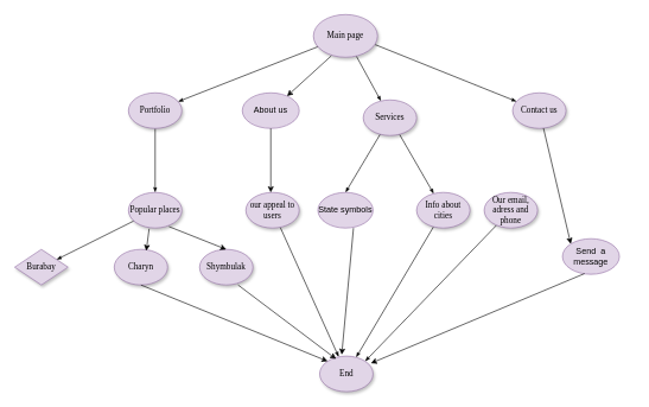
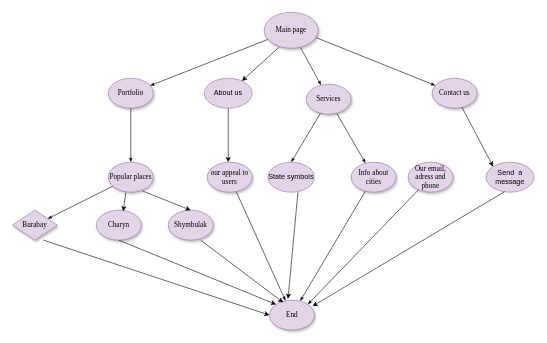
  <mxCell id="0" />
  <mxCell id="1" parent="0" />
  <mxCell id="2" style="edgeStyle=none;rounded=0;html=1;labelBackgroundColor=none;startArrow=none;startFill=0;startSize=5;endArrow=classicThin;endFill=1;endSize=5;jettySize=auto;orthogonalLoop=1;strokeColor=#000000;strokeWidth=1;fontFamily=Verdana;fontSize=12" parent="1" source="5" target="8" edge="1"><mxGeometry relative="1" as="geometry" /></mxCell>
  <mxCell id="3" value="" style="edgeStyle=none;rounded=1;html=1;labelBackgroundColor=none;startArrow=none;startFill=0;startSize=5;endArrow=classicThin;endFill=1;endSize=5;jettySize=auto;orthogonalLoop=1;strokeColor=#000000;strokeWidth=1;fontFamily=Verdana;fontSize=12" parent="1" source="5" target="18" edge="1"><mxGeometry relative="1" as="geometry" /></mxCell>
  <mxCell id="4" value="" style="edgeStyle=none;rounded=0;html=1;labelBackgroundColor=none;startArrow=none;startFill=0;startSize=5;endArrow=classicThin;endFill=1;endSize=5;jettySize=auto;orthogonalLoop=1;strokeColor=#000000;strokeWidth=1;fontFamily=Verdana;fontSize=12;exitX=0.956;exitY=0.7;exitDx=0;exitDy=0;exitPerimeter=0;" parent="1" source="5" target="9" edge="1"><mxGeometry relative="1" as="geometry" /></mxCell>
  <mxCell id="5" value="Main page" style="ellipse;whiteSpace=wrap;html=1;rounded=0;shadow=1;comic=0;labelBackgroundColor=none;strokeWidth=1;fontFamily=Verdana;fontSize=12;align=center;fillColor=#e1d5e7;strokeColor=#9673a6;" parent="1" vertex="1"><mxGeometry x="440" y="20" width="90" height="60" as="geometry" /></mxCell>
  <mxCell id="6" value="" style="edgeStyle=none;rounded=0;html=1;labelBackgroundColor=none;startArrow=none;startFill=0;startSize=5;endArrow=classicThin;endFill=1;endSize=5;jettySize=auto;orthogonalLoop=1;strokeColor=#000000;strokeWidth=1;fontFamily=Verdana;fontSize=12;entryX=0.5;entryY=0;entryDx=0;entryDy=0;" parent="1" source="8" target="25" edge="1"><mxGeometry relative="1" as="geometry" /></mxCell>
  <mxCell id="7" value="" style="edgeStyle=none;rounded=0;html=1;labelBackgroundColor=none;startArrow=none;startFill=0;startSize=5;endArrow=classicThin;endFill=1;endSize=5;jettySize=auto;orthogonalLoop=1;strokeColor=#000000;strokeWidth=1;fontFamily=Verdana;fontSize=12" parent="1" source="8" target="13" edge="1"><mxGeometry relative="1" as="geometry" /></mxCell>
  <mxCell id="8" value="Services" style="ellipse;whiteSpace=wrap;html=1;rounded=0;shadow=1;comic=0;labelBackgroundColor=none;strokeWidth=1;fontFamily=Verdana;fontSize=12;align=center;fillColor=#e1d5e7;strokeColor=#9673a6;" parent="1" vertex="1"><mxGeometry x="510" y="140" width="75" height="50" as="geometry" /></mxCell>
  <mxCell id="9" value="Contact us" style="ellipse;whiteSpace=wrap;html=1;rounded=0;shadow=1;comic=0;labelBackgroundColor=none;strokeWidth=1;fontFamily=Verdana;fontSize=12;align=center;fillColor=#e1d5e7;strokeColor=#9673a6;" parent="1" vertex="1"><mxGeometry x="720" y="130" width="75" height="50" as="geometry" /></mxCell>
  <mxCell id="10" value="" style="edgeStyle=none;rounded=0;html=1;labelBackgroundColor=none;startArrow=none;startFill=0;startSize=5;endArrow=classicThin;endFill=1;endSize=5;jettySize=auto;orthogonalLoop=1;strokeColor=#000000;strokeWidth=1;fontFamily=Verdana;fontSize=12;entryX=1;entryY=0;entryDx=0;entryDy=0;" parent="1" source="11" target="16" edge="1"><mxGeometry relative="1" as="geometry"><mxPoint x="753.945" y="410.113" as="targetPoint" /></mxGeometry></mxCell>
  <mxCell id="11" value="Our email, adress and phone" style="ellipse;whiteSpace=wrap;html=1;rounded=0;shadow=1;comic=0;labelBackgroundColor=none;strokeWidth=1;fontFamily=Verdana;fontSize=12;align=center;fillColor=#e1d5e7;strokeColor=#9673a6;" parent="1" vertex="1"><mxGeometry x="680" y="270" width="75" height="50" as="geometry" /></mxCell>
  <mxCell id="12" value="" style="edgeStyle=none;rounded=0;html=1;labelBackgroundColor=none;startArrow=none;startFill=0;startSize=5;endArrow=classicThin;endFill=1;endSize=5;jettySize=auto;orthogonalLoop=1;strokeColor=#000000;strokeWidth=1;fontFamily=Verdana;fontSize=12" parent="1" source="13" target="16" edge="1"><mxGeometry relative="1" as="geometry" /></mxCell>
  <mxCell id="13" value="Info about cities" style="ellipse;whiteSpace=wrap;html=1;rounded=0;shadow=1;comic=0;labelBackgroundColor=none;strokeWidth=1;fontFamily=Verdana;fontSize=12;align=center;fillColor=#e1d5e7;strokeColor=#9673a6;" parent="1" vertex="1"><mxGeometry x="585" y="270" width="75" height="50" as="geometry" /></mxCell>
  <mxCell id="14" value="" style="edgeStyle=none;rounded=0;html=1;labelBackgroundColor=none;startArrow=none;startFill=0;startSize=5;endArrow=classicThin;endFill=1;endSize=5;jettySize=auto;orthogonalLoop=1;strokeColor=#000000;strokeWidth=1;fontFamily=Verdana;fontSize=12" parent="1" source="15" target="16" edge="1"><mxGeometry relative="1" as="geometry" /></mxCell>
  <mxCell id="15" value="our appeal to users" style="ellipse;whiteSpace=wrap;html=1;rounded=0;shadow=1;comic=0;labelBackgroundColor=none;strokeWidth=1;fontFamily=Verdana;fontSize=12;align=center;fillColor=#e1d5e7;strokeColor=#9673a6;" parent="1" vertex="1"><mxGeometry x="345" y="270" width="75" height="50" as="geometry" /></mxCell>
  <mxCell id="16" value="End" style="ellipse;whiteSpace=wrap;html=1;rounded=0;shadow=1;comic=0;labelBackgroundColor=none;strokeWidth=1;fontFamily=Verdana;fontSize=12;align=center;fillColor=#e1d5e7;strokeColor=#9673a6;" parent="1" vertex="1"><mxGeometry x="448.75" y="500" width="75" height="50" as="geometry" /></mxCell>
  <mxCell id="17" value="" style="edgeStyle=none;rounded=0;html=1;labelBackgroundColor=none;startArrow=none;startFill=0;startSize=5;endArrow=classicThin;endFill=1;endSize=5;jettySize=auto;orthogonalLoop=1;strokeColor=#000000;strokeWidth=1;fontFamily=Verdana;fontSize=12" parent="1" source="18" target="20" edge="1"><mxGeometry relative="1" as="geometry" /></mxCell>
  <mxCell id="18" value="Portfolio" style="ellipse;whiteSpace=wrap;html=1;rounded=0;shadow=1;comic=0;labelBackgroundColor=none;strokeWidth=1;fontFamily=Verdana;fontSize=12;align=center;fillColor=#e1d5e7;strokeColor=#9673a6;" parent="1" vertex="1"><mxGeometry x="180" y="130" width="75" height="50" as="geometry" /></mxCell>
  <mxCell id="19" value="" style="edgeStyle=none;rounded=0;html=1;labelBackgroundColor=none;startArrow=none;startFill=0;startSize=5;endArrow=classicThin;endFill=1;endSize=5;jettySize=auto;orthogonalLoop=1;strokeColor=#000000;strokeWidth=1;fontFamily=Verdana;fontSize=12" parent="1" source="20" target="21" edge="1"><mxGeometry relative="1" as="geometry" /></mxCell>
  <mxCell id="20" value="Popular places " style="ellipse;whiteSpace=wrap;html=1;rounded=0;shadow=1;comic=0;labelBackgroundColor=none;strokeWidth=1;fontFamily=Verdana;fontSize=12;align=center;fillColor=#e1d5e7;strokeColor=#9673a6;" parent="1" vertex="1"><mxGeometry x="180" y="270" width="75" height="50" as="geometry" /></mxCell>
  <mxCell id="21" value="Burabay" style="rhombus;whiteSpace=wrap;html=1;shadow=1;comic=0;labelBackgroundColor=none;strokeWidth=1;fontFamily=Verdana;fontSize=12;align=center;fillColor=#e1d5e7;strokeColor=#9673a6;" parent="1" vertex="1"><mxGeometry y="350" width="75" height="50" as="geometry" x="20" /></mxCell>
  <mxCell id="22" value="About us" style="ellipse;whiteSpace=wrap;html=1;fillColor=#e1d5e7;strokeColor=#9673a6;" vertex="1" parent="1"><mxGeometry x="340" y="130" width="80" height="50" as="geometry" /></mxCell>
  <mxCell id="23" value="" style="endArrow=classic;html=1;rounded=0;exitX=0.278;exitY=0.967;exitDx=0;exitDy=0;exitPerimeter=0;strokeColor=#000000;" edge="1" parent="1" source="5" target="22"><mxGeometry width="50" height="50" relative="1" as="geometry"><mxPoint x="520" y="260" as="sourcePoint" /><mxPoint x="570" y="210" as="targetPoint" /></mxGeometry></mxCell>
  <mxCell id="24" value="" style="endArrow=classic;html=1;rounded=0;strokeColor=#000000;exitX=0.5;exitY=1;exitDx=0;exitDy=0;" edge="1" parent="1" source="22"><mxGeometry width="50" height="50" relative="1" as="geometry"><mxPoint x="520" y="300" as="sourcePoint" /><mxPoint x="380" y="270" as="targetPoint" /></mxGeometry></mxCell>
  <mxCell id="25" value="State symbols" style="ellipse;whiteSpace=wrap;html=1;fillColor=#e1d5e7;strokeColor=#9673a6;" vertex="1" parent="1"><mxGeometry x="446.25" y="270" width="77.5" height="50" as="geometry" /></mxCell>
- <mxCell id="26" value="Send&amp;nbsp; a message" style="ellipse;whiteSpace=wrap;html=1;fillColor=#e1d5e7;strokeColor=#9673a6;" vertex="1" parent="1"><mxGeometry x="790" y="335" width="80" height="50" as="geometry" /></mxCell>
+ <mxCell id="26" value="Send&amp;nbsp; a message" style="ellipse;whiteSpace=wrap;html=1;fillColor=#e1d5e7;strokeColor=#9673a6;" vertex="1" parent="1"><mxGeometry x="810" y="270" width="80" height="50" as="geometry" /></mxCell>
  <mxCell id="27" value="" style="endArrow=classic;html=1;rounded=0;strokeColor=#000000;entryX=0;entryY=0;entryDx=0;entryDy=0;" edge="1" parent="1" source="9" target="26"><mxGeometry width="50" height="50" relative="1" as="geometry"><mxPoint x="520" y="280" as="sourcePoint" /><mxPoint x="570" y="230" as="targetPoint" /></mxGeometry></mxCell>
  <mxCell id="28" value="Charyn" style="ellipse;whiteSpace=wrap;html=1;rounded=0;shadow=1;comic=0;labelBackgroundColor=none;strokeWidth=1;fontFamily=Verdana;fontSize=12;align=center;fillColor=#e1d5e7;strokeColor=#9673a6;" vertex="1" parent="1"><mxGeometry x="160" y="350" width="75" height="50" as="geometry" /></mxCell>
  <mxCell id="29" value="Shymbulak" style="ellipse;whiteSpace=wrap;html=1;rounded=0;shadow=1;comic=0;labelBackgroundColor=none;strokeWidth=1;fontFamily=Verdana;fontSize=12;align=center;fillColor=#e1d5e7;strokeColor=#9673a6;" vertex="1" parent="1"><mxGeometry x="280" y="350" width="75" height="50" as="geometry" /></mxCell>
  <mxCell id="30" value="" style="endArrow=classic;html=1;rounded=0;strokeColor=#000000;exitX=0.387;exitY=1.02;exitDx=0;exitDy=0;exitPerimeter=0;entryX=0.6;entryY=0.04;entryDx=0;entryDy=0;entryPerimeter=0;" edge="1" parent="1" source="20" target="28"><mxGeometry width="50" height="50" relative="1" as="geometry"><mxPoint x="520" y="420" as="sourcePoint" /><mxPoint x="570" y="370" as="targetPoint" /></mxGeometry></mxCell>
  <mxCell id="31" value="" style="endArrow=classic;html=1;rounded=0;strokeColor=#000000;exitX=0.76;exitY=0.96;exitDx=0;exitDy=0;exitPerimeter=0;entryX=0.5;entryY=0;entryDx=0;entryDy=0;" edge="1" parent="1" source="20" target="29"><mxGeometry width="50" height="50" relative="1" as="geometry"><mxPoint x="520" y="420" as="sourcePoint" /><mxPoint x="570" y="370" as="targetPoint" /></mxGeometry></mxCell>
+ <mxCell id="32" value="" style="endArrow=classic;html=1;rounded=0;strokeColor=#000000;exitX=0.693;exitY=1;exitDx=0;exitDy=0;exitPerimeter=0;entryX=0;entryY=0.5;entryDx=0;entryDy=0;" edge="1" parent="1" source="21" target="16"><mxGeometry width="50" height="50" relative="1" as="geometry"><mxPoint x="520" y="420" as="sourcePoint" /><mxPoint x="570" y="370" as="targetPoint" /></mxGeometry></mxCell>
  <mxCell id="33" value="" style="endArrow=classic;html=1;rounded=0;strokeColor=#000000;exitX=0.5;exitY=1;exitDx=0;exitDy=0;entryX=0;entryY=0;entryDx=0;entryDy=0;" edge="1" parent="1" source="28" target="16"><mxGeometry width="50" height="50" relative="1" as="geometry"><mxPoint x="520" y="420" as="sourcePoint" /><mxPoint x="570" y="370" as="targetPoint" /></mxGeometry></mxCell>
  <mxCell id="34" value="" style="endArrow=classic;html=1;rounded=0;strokeColor=#000000;exitX=0.72;exitY=1;exitDx=0;exitDy=0;exitPerimeter=0;entryX=0.307;entryY=0.08;entryDx=0;entryDy=0;entryPerimeter=0;" edge="1" parent="1" source="29" target="16"><mxGeometry width="50" height="50" relative="1" as="geometry"><mxPoint x="520" y="420" as="sourcePoint" /><mxPoint x="570" y="370" as="targetPoint" /></mxGeometry></mxCell>
  <mxCell id="35" value="" style="endArrow=classic;html=1;rounded=0;strokeColor=#000000;exitX=0.645;exitY=1;exitDx=0;exitDy=0;exitPerimeter=0;entryX=0.413;entryY=-0.04;entryDx=0;entryDy=0;entryPerimeter=0;" edge="1" parent="1" source="25" target="16"><mxGeometry width="50" height="50" relative="1" as="geometry"><mxPoint x="520" y="420" as="sourcePoint" /><mxPoint x="570" y="370" as="targetPoint" /></mxGeometry></mxCell>
  <mxCell id="36" value="" style="endArrow=classic;html=1;rounded=0;strokeColor=#000000;exitX=0.388;exitY=0.98;exitDx=0;exitDy=0;exitPerimeter=0;entryX=0.96;entryY=0.2;entryDx=0;entryDy=0;entryPerimeter=0;" edge="1" parent="1" source="26" target="16"><mxGeometry width="50" height="50" relative="1" as="geometry"><mxPoint x="520" y="420" as="sourcePoint" /><mxPoint x="570" y="370" as="targetPoint" /></mxGeometry></mxCell>
